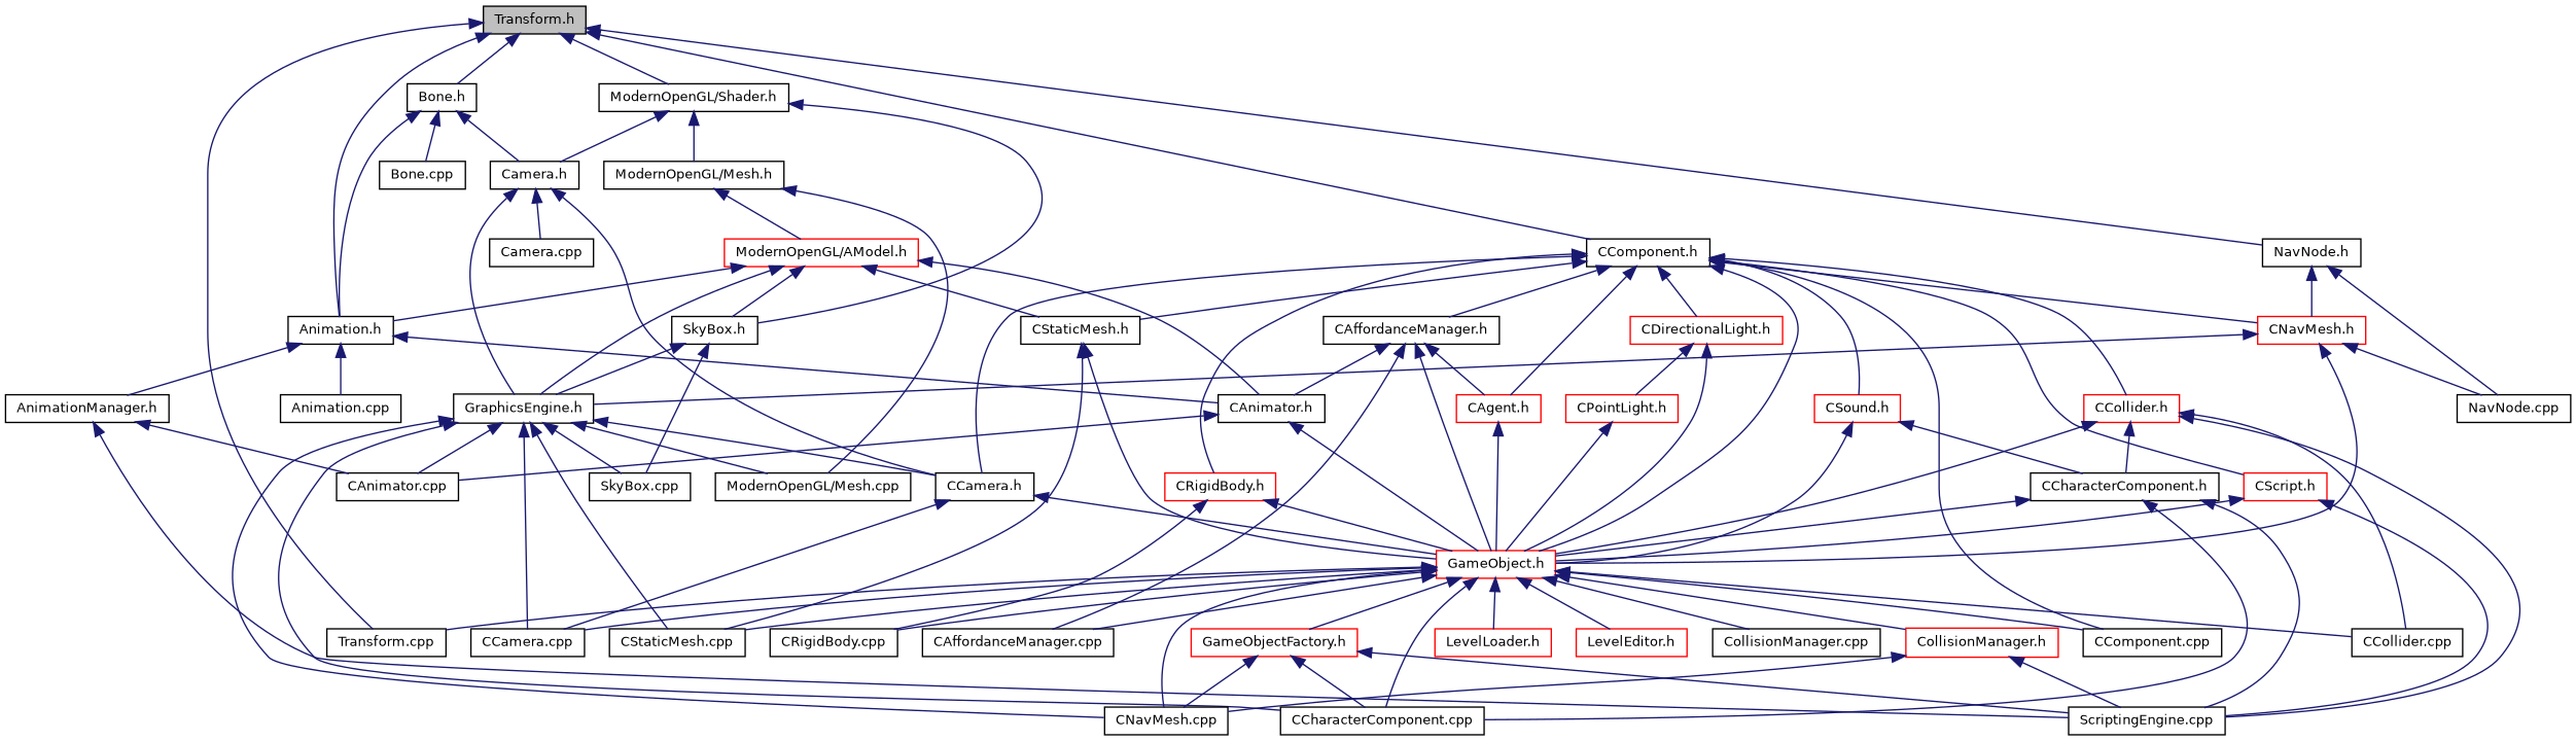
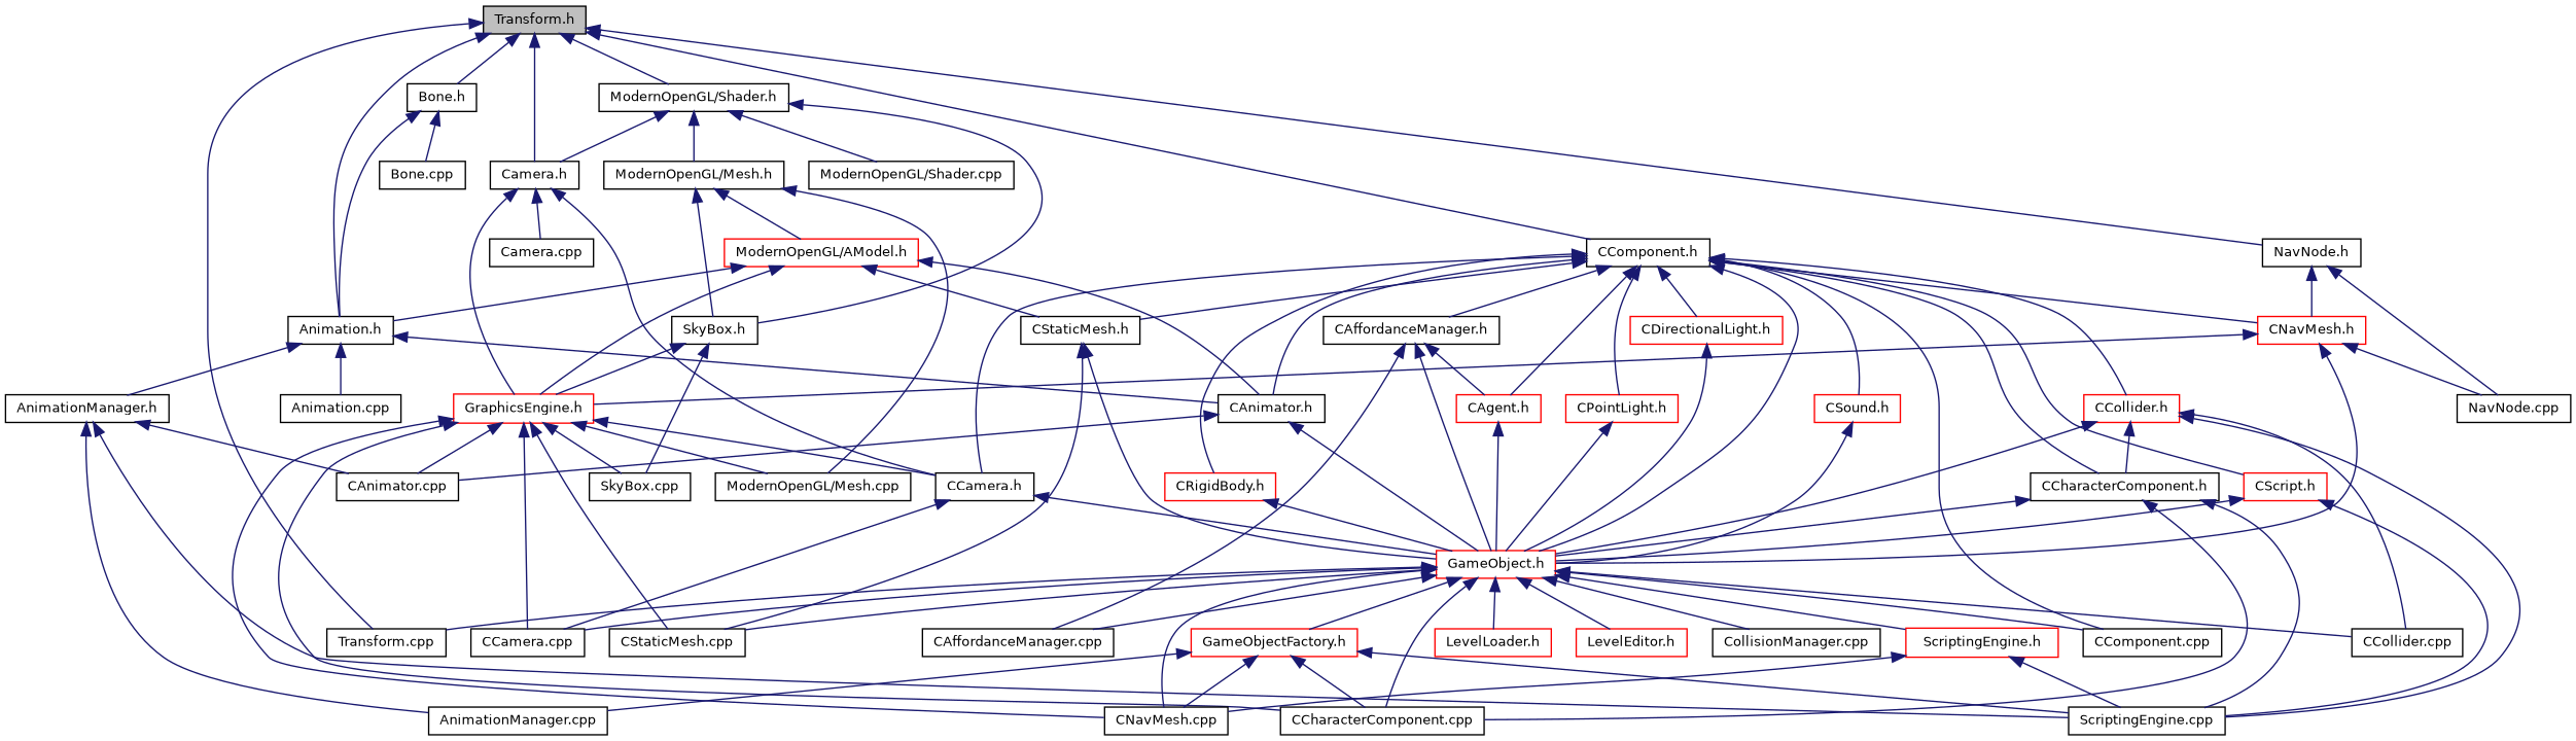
  digraph {
    node [color=black fillcolor=white fontname=Helvetica fontsize=10 shape=record style=filled]
    edge [color=midnightblue dir=back fontname=Helvetica fontsize=10 labelfontname=Helvetica labelfontsize=10 style=solid]
    n1 [fillcolor=grey75 fontcolor=black height=0.2 label="Transform.h" width=0.4]
    n2 [height=0.2 label="Animation.h" width=0.4]
    n3 [height=0.2 label="Transform.cpp" width=0.4]
    n4 [height=0.2 label="Bone.h" width=0.4]
    n5 [height=0.2 label="ModernOpenGL/Shader.h" width=0.4]
    n6 [height=0.2 label="Camera.h" width=0.4]
    n7 [height=0.2 label="CComponent.h" width=0.4]
    n8 [height=0.2 label="NavNode.h" width=0.4]
    n9 [height=0.2 label="Animation.cpp" width=0.4]
    n10 [height=0.2 label="AnimationManager.h" width=0.4]
    n11 [height=0.2 label="CAnimator.h" width=0.4]
    n12 [height=0.2 label="Bone.cpp" width=0.4]
    n13 [height=0.2 label="ModernOpenGL/Mesh.h" width=0.4]
    n14 [height=0.2 label="SkyBox.h" width=0.4]
-   n16 [height=0.2 label="GraphicsEngine.h" width=0.4]
+   n15 [height=0.2 label="ModernOpenGL/Shader.cpp" width=0.4]
+   n16 [color=red height=0.2 label="GraphicsEngine.h" width=0.4]
    n17 [height=0.2 label="CCamera.h" width=0.4]
    n18 [height=0.2 label="Camera.cpp" width=0.4]
    n19 [color=red height=0.2 label="GameObject.h" width=0.4]
    n20 [height=0.2 label="CComponent.cpp" width=0.4]
    n21 [height=0.2 label="CStaticMesh.h" width=0.4]
    n22 [color=red height=0.2 label="CScript.h" width=0.4]
    n23 [color=red height=0.2 label="CPointLight.h" width=0.4]
    n24 [color=red height=0.2 label="CDirectionalLight.h" width=0.4]
    n25 [color=red height=0.2 label="CNavMesh.h" width=0.4]
    n26 [color=red height=0.2 label="CAgent.h" width=0.4]
    n27 [height=0.2 label="CCharacterComponent.h" width=0.4]
    n28 [color=red height=0.2 label="CCollider.h" width=0.4]
    n29 [color=red height=0.2 label="CSound.h" width=0.4]
    n30 [color=red height=0.2 label="CRigidBody.h" width=0.4]
    n31 [height=0.2 label="CAffordanceManager.h" width=0.4]
    n32 [height=0.2 label="NavNode.cpp" width=0.4]
+   n33 [height=0.2 label="AnimationManager.cpp" width=0.4]
    n34 [height=0.2 label="CAnimator.cpp" width=0.4]
    n35 [height=0.2 label="ScriptingEngine.cpp" width=0.4]
    n36 [color=red height=0.2 label="GameObjectFactory.h" width=0.4]
    n37 [height=0.2 label="CCharacterComponent.cpp" width=0.4]
    n38 [height=0.2 label="CNavMesh.cpp" width=0.4]
    n39 [height=0.2 label="CAffordanceManager.cpp" width=0.4]
    n40 [height=0.2 label="CCamera.cpp" width=0.4]
    n41 [color=red height=0.2 label="LevelLoader.h" width=0.4]
    n42 [color=red height=0.2 label="LevelEditor.h" width=0.4]
    n43 [height=0.2 label="CCollider.cpp" width=0.4]
    n44 [height=0.2 label="CollisionManager.cpp" width=0.4]
-   n45 [height=0.2 label="CRigidBody.cpp" width=0.4]
-   n46 [color=red height=0.2 label="CollisionManager.h" width=0.4]
+   n46 [color=red height=0.2 label="ScriptingEngine.h" width=0.4]
    n47 [height=0.2 label="CStaticMesh.cpp" width=0.4]
    n48 [color=red height=0.2 label="ModernOpenGL/AModel.h" width=0.4]
    n49 [height=0.2 label="ModernOpenGL/Mesh.cpp" width=0.4]
    n50 [height=0.2 label="SkyBox.cpp" width=0.4]
    n1 -> n2
    n1 -> n3
    n1 -> n4
    n1 -> n5
-   n4 -> n6
+   n1 -> n6
    n1 -> n7
    n1 -> n8
    n2 -> n9
    n2 -> n10
    n2 -> n11
    n4 -> n2
    n4 -> n12
    n5 -> n6
    n5 -> n13
    n5 -> n14
+   n5 -> n15
    n6 -> n16
    n6 -> n17
    n6 -> n18
-   n31 -> n11
+   n7 -> n11
    n7 -> n17
    n7 -> n19
    n7 -> n20
    n7 -> n21
    n7 -> n22
-   n24 -> n23
+   n7 -> n23
    n7 -> n24
    n7 -> n25
    n7 -> n26
-   n29 -> n27
+   n7 -> n27
    n7 -> n28
    n7 -> n29
    n7 -> n30
    n7 -> n31
    n8 -> n25
    n8 -> n32
+   n10 -> n33
    n10 -> n34
    n10 -> n35
    n11 -> n19
    n11 -> n34
    n13 -> n48
    n13 -> n49
    n14 -> n16
    n14 -> n50
    n16 -> n17
    n16 -> n34
    n16 -> n37
    n16 -> n38
    n16 -> n40
    n16 -> n47
    n16 -> n49
    n16 -> n50
    n17 -> n19
    n17 -> n40
    n19 -> n3
    n19 -> n20
    n19 -> n36
    n19 -> n37
    n19 -> n38
    n19 -> n39
    n19 -> n40
    n19 -> n41
    n19 -> n42
    n19 -> n43
    n19 -> n44
-   n19 -> n45
    n19 -> n46
    n19 -> n47
    n21 -> n19
    n21 -> n47
    n22 -> n19
    n22 -> n35
    n23 -> n19
    n24 -> n19
    n25 -> n16
    n25 -> n19
    n25 -> n32
    n26 -> n19
    n27 -> n19
    n27 -> n35
    n27 -> n37
    n28 -> n19
    n28 -> n27
    n28 -> n35
    n28 -> n43
    n29 -> n19
    n30 -> n19
-   n30 -> n45
    n31 -> n19
    n31 -> n26
    n31 -> n39
+   n36 -> n33
    n36 -> n35
    n36 -> n37
    n36 -> n38
    n46 -> n35
    n46 -> n38
    n48 -> n2
    n48 -> n11
-   n48 -> n14
+   n13 -> n14
    n48 -> n16
    n48 -> n21
  }
